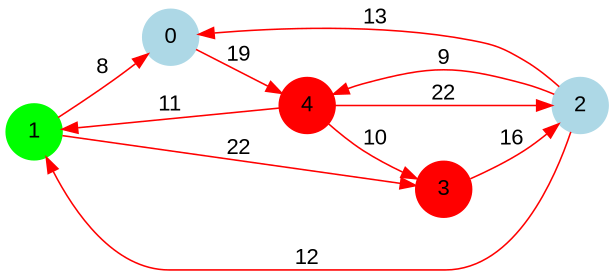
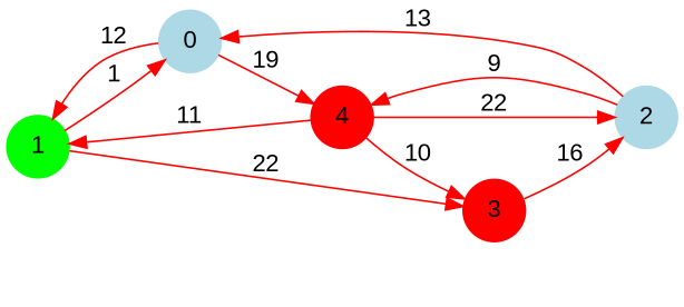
  digraph {
    fontname="Liberation Sans"
    rankdir=LR
    node [color=lightblue fontname="Liberation Sans" shape=circle style=filled]
    edge [color=red fontname="Liberation Sans"]
    1 [color=green]
    0
    4 [color=red]
    3 [color=red]
    2
-   1 -> 0 [label=8]
+   1 -> 0 [label=1]
    1 -> 3 [label=22]
-   2 -> 1 [label=12]
+   0 -> 1 [label=12]
    0 -> 4 [label=19]
    4 -> 1 [label=11]
    4 -> 3 [label=10]
    4 -> 2 [label=22]
    3 -> 2 [label=16]
    2 -> 0 [label=13]
    2 -> 4 [label=9]
  }
